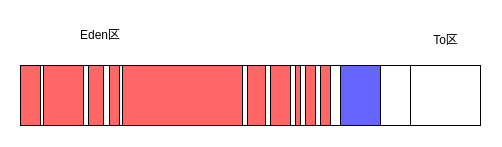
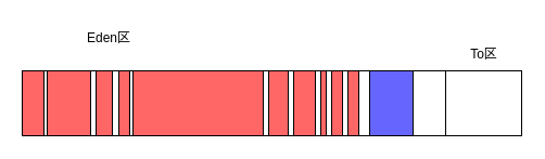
  <mxCell id="0" />
  <mxCell id="1" parent="0" />
  <mxCell id="2" value="" style="rounded=0;whiteSpace=wrap;html=1;fillColor=#FFFFFF;strokeColor=#000000;" parent="1" vertex="1"><mxGeometry x="20" y="65" width="320" height="60" as="geometry" /></mxCell>
  <mxCell id="3" value="Eden区" style="text;html=1;strokeColor=none;fillColor=none;align=center;verticalAlign=middle;whiteSpace=wrap;rounded=0;fontColor=#000000;" parent="1" vertex="1"><mxGeometry x="70" y="20" width="60" height="30" as="geometry" /></mxCell>
  <mxCell id="4" value="" style="rounded=0;whiteSpace=wrap;html=1;fillColor=#FFFFFF;strokeColor=#000000;" parent="1" vertex="1"><mxGeometry x="340" y="65" width="70" height="60" as="geometry" /></mxCell>
  <mxCell id="5" value="" style="rounded=0;whiteSpace=wrap;html=1;fillColor=#FFFFFF;strokeColor=#000000;" parent="1" vertex="1"><mxGeometry x="410" y="65" width="70" height="60" as="geometry" /></mxCell>
- <mxCell id="6" value="To区" style="text;html=1;strokeColor=none;fillColor=none;align=center;verticalAlign=middle;whiteSpace=wrap;rounded=0;fontColor=#000000;" parent="1" vertex="1"><mxGeometry x="422.5" y="25" width="45" height="30" as="geometry" /></mxCell>
+ <mxCell id="6" value="To区" style="text;html=1;strokeColor=none;fillColor=none;align=center;verticalAlign=middle;whiteSpace=wrap;rounded=0;fontColor=#000000;" parent="1" vertex="1"><mxGeometry x="422.5" y="35" width="45" height="30" as="geometry" /></mxCell>
  <mxCell id="7" value="" style="rounded=0;whiteSpace=wrap;html=1;fillColor=#FF6666;strokeColor=#000000;" parent="1" vertex="1"><mxGeometry x="20" y="65" width="20" height="60" as="geometry" /></mxCell>
  <mxCell id="8" value="" style="rounded=0;whiteSpace=wrap;html=1;fillColor=#6666FF;strokeColor=#000000;" parent="1" vertex="1"><mxGeometry x="340" y="65" width="40" height="60" as="geometry" /></mxCell>
  <mxCell id="9" value="" style="rounded=0;whiteSpace=wrap;html=1;fillColor=#FF6666;strokeColor=#000000;" parent="1" vertex="1"><mxGeometry x="43" y="65" width="40" height="60" as="geometry" /></mxCell>
  <mxCell id="10" value="" style="rounded=0;whiteSpace=wrap;html=1;fillColor=#FF6666;strokeColor=#000000;" parent="1" vertex="1"><mxGeometry x="88" y="65" width="15" height="60" as="geometry" /></mxCell>
  <mxCell id="11" value="" style="rounded=0;whiteSpace=wrap;html=1;fillColor=#FF6666;strokeColor=#000000;" parent="1" vertex="1"><mxGeometry x="109" y="65" width="10" height="60" as="geometry" /></mxCell>
  <mxCell id="12" value="" style="rounded=0;whiteSpace=wrap;html=1;fillColor=#FF6666;strokeColor=#000000;" parent="1" vertex="1"><mxGeometry x="122" y="65" width="120" height="60" as="geometry" /></mxCell>
  <mxCell id="13" value="" style="rounded=0;whiteSpace=wrap;html=1;fillColor=#FF6666;strokeColor=#000000;" parent="1" vertex="1"><mxGeometry x="247" y="65" width="18" height="60" as="geometry" /></mxCell>
  <mxCell id="14" value="" style="rounded=0;whiteSpace=wrap;html=1;fillColor=#FF6666;strokeColor=#000000;" parent="1" vertex="1"><mxGeometry x="295" y="65" width="5" height="60" as="geometry" /></mxCell>
  <mxCell id="15" value="" style="rounded=0;whiteSpace=wrap;html=1;fillColor=#FF6666;strokeColor=#000000;" parent="1" vertex="1"><mxGeometry x="270" y="65" width="20" height="60" as="geometry" /></mxCell>
  <mxCell id="16" value="" style="rounded=0;whiteSpace=wrap;html=1;fillColor=#FF6666;strokeColor=#000000;" vertex="1" parent="1"><mxGeometry x="305" y="65" width="10" height="60" as="geometry" /></mxCell>
  <mxCell id="17" value="" style="rounded=0;whiteSpace=wrap;html=1;fillColor=#FF6666;strokeColor=#000000;" vertex="1" parent="1"><mxGeometry x="320" y="65" width="10" height="60" as="geometry" /></mxCell>
